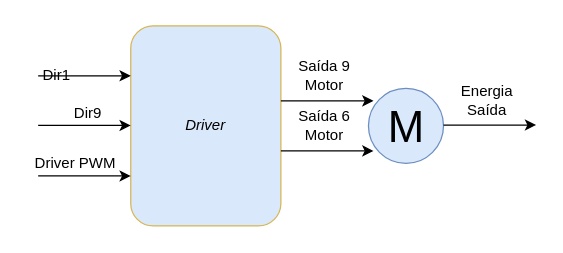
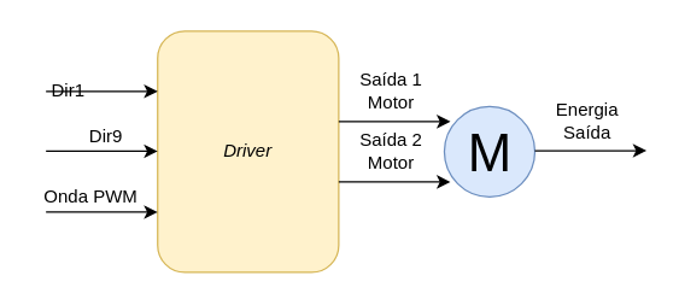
  <mxCell id="0" />
  <mxCell id="1" parent="0" />
- <mxCell id="2" value="&lt;i&gt;Driver&lt;/i&gt;" style="rounded=1;whiteSpace=wrap;html=1;fillColor=#dae8fc;strokeColor=#d6b656;" parent="1" vertex="1"><mxGeometry x="104" y="20" width="120" height="160" as="geometry" /></mxCell>
+ <mxCell id="2" value="&lt;i&gt;Driver&lt;/i&gt;" style="rounded=1;whiteSpace=wrap;html=1;fillColor=#fff2cc;strokeColor=#d6b656;" parent="1" vertex="1"><mxGeometry x="104" y="20" width="120" height="160" as="geometry" /></mxCell>
  <mxCell id="3" value="" style="endArrow=classic;html=1;" parent="1" edge="1"><mxGeometry width="50" height="50" relative="1" as="geometry"><mxPoint x="30" y="60" as="sourcePoint" /><mxPoint x="104" y="60" as="targetPoint" /></mxGeometry></mxCell>
  <mxCell id="4" value="" style="endArrow=classic;html=1;" parent="1" edge="1"><mxGeometry width="50" height="50" relative="1" as="geometry"><mxPoint x="30" y="99.66" as="sourcePoint" /><mxPoint x="104" y="99.66" as="targetPoint" /></mxGeometry></mxCell>
  <mxCell id="5" value="" style="endArrow=classic;html=1;" parent="1" edge="1"><mxGeometry width="50" height="50" relative="1" as="geometry"><mxPoint x="30" y="140" as="sourcePoint" /><mxPoint x="104" y="140" as="targetPoint" /></mxGeometry></mxCell>
  <mxCell id="6" value="" style="endArrow=classic;html=1;" parent="1" edge="1"><mxGeometry width="50" height="50" relative="1" as="geometry"><mxPoint x="224" y="80" as="sourcePoint" /><mxPoint x="298" y="80" as="targetPoint" /></mxGeometry></mxCell>
  <mxCell id="7" value="" style="endArrow=classic;html=1;" parent="1" edge="1"><mxGeometry width="50" height="50" relative="1" as="geometry"><mxPoint x="224" y="120" as="sourcePoint" /><mxPoint x="298" y="120" as="targetPoint" /></mxGeometry></mxCell>
  <mxCell id="8" value="Dir1" style="text;html=1;strokeColor=none;fillColor=none;align=center;verticalAlign=middle;whiteSpace=wrap;rounded=0;" parent="1" vertex="1"><mxGeometry x="25" y="50" width="40" height="20" as="geometry" /></mxCell>
  <mxCell id="9" value="Dir9" style="text;html=1;strokeColor=none;fillColor=none;align=center;verticalAlign=middle;whiteSpace=wrap;rounded=0;" parent="1" vertex="1"><mxGeometry x="50" y="80" width="40" height="20" as="geometry" /></mxCell>
- <mxCell id="10" value="Driver PWM" style="text;html=1;strokeColor=none;fillColor=none;align=center;verticalAlign=middle;whiteSpace=wrap;rounded=0;" parent="1" vertex="1"><mxGeometry x="20" y="120" width="80" height="20" as="geometry" /></mxCell>
- <mxCell id="11" value="Saída 9 Motor" style="text;html=1;strokeColor=none;fillColor=none;align=center;verticalAlign=middle;whiteSpace=wrap;rounded=0;" parent="1" vertex="1"><mxGeometry x="224" y="50" width="70" height="20" as="geometry" /></mxCell>
- <mxCell id="12" value="Saída 6 Motor" style="text;html=1;strokeColor=none;fillColor=none;align=center;verticalAlign=middle;whiteSpace=wrap;rounded=0;" parent="1" vertex="1"><mxGeometry x="224" y="90" width="70" height="20" as="geometry" /></mxCell>
+ <mxCell id="10" value="Onda PWM" style="text;html=1;strokeColor=none;fillColor=none;align=center;verticalAlign=middle;whiteSpace=wrap;rounded=0;" parent="1" vertex="1"><mxGeometry x="20" y="120" width="80" height="20" as="geometry" /></mxCell>
+ <mxCell id="11" value="Saída 1 Motor" style="text;html=1;strokeColor=none;fillColor=none;align=center;verticalAlign=middle;whiteSpace=wrap;rounded=0;" parent="1" vertex="1"><mxGeometry x="224" y="50" width="70" height="20" as="geometry" /></mxCell>
+ <mxCell id="12" value="Saída 2 Motor" style="text;html=1;strokeColor=none;fillColor=none;align=center;verticalAlign=middle;whiteSpace=wrap;rounded=0;" parent="1" vertex="1"><mxGeometry x="224" y="90" width="70" height="20" as="geometry" /></mxCell>
  <mxCell id="13" value="M" style="verticalLabelPosition=middle;shadow=0;dashed=0;align=center;html=1;verticalAlign=middle;strokeWidth=1;shape=ellipse;aspect=fixed;fontSize=35;fillColor=#dae8fc;strokeColor=#6c8ebf;" vertex="1" parent="1"><mxGeometry x="294" y="70" width="60" height="60" as="geometry" /></mxCell>
  <mxCell id="14" value="" style="endArrow=classic;html=1;" edge="1" parent="1"><mxGeometry width="50" height="50" relative="1" as="geometry"><mxPoint x="354" y="99.31" as="sourcePoint" /><mxPoint x="428" y="99.31" as="targetPoint" /></mxGeometry></mxCell>
  <mxCell id="15" value="Energia Saída" style="text;html=1;strokeColor=none;fillColor=none;align=center;verticalAlign=middle;whiteSpace=wrap;rounded=0;" vertex="1" parent="1"><mxGeometry x="354" y="70" width="70" height="20" as="geometry" /></mxCell>
